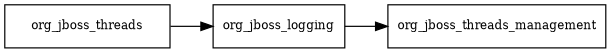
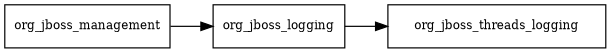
  digraph {
    rankdir=LR
    node [fontsize=10.0 shape=box]
-   org_jboss_threads
+   org_jboss_threads [label=org_jboss_management]
    org_jboss_logging
-   org_jboss_threads_management
+   org_jboss_threads_management [label=org_jboss_threads_logging]
    org_jboss_threads -> org_jboss_logging
    org_jboss_logging -> org_jboss_threads_management
  }
